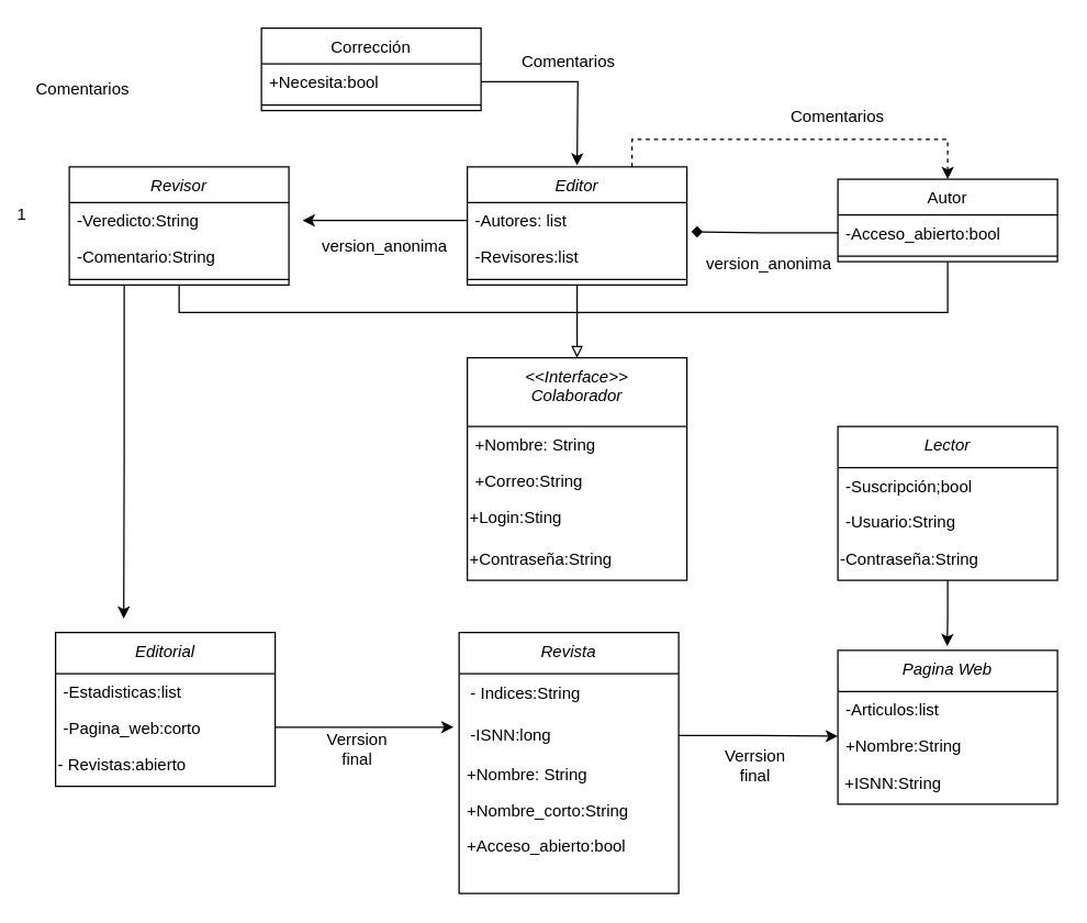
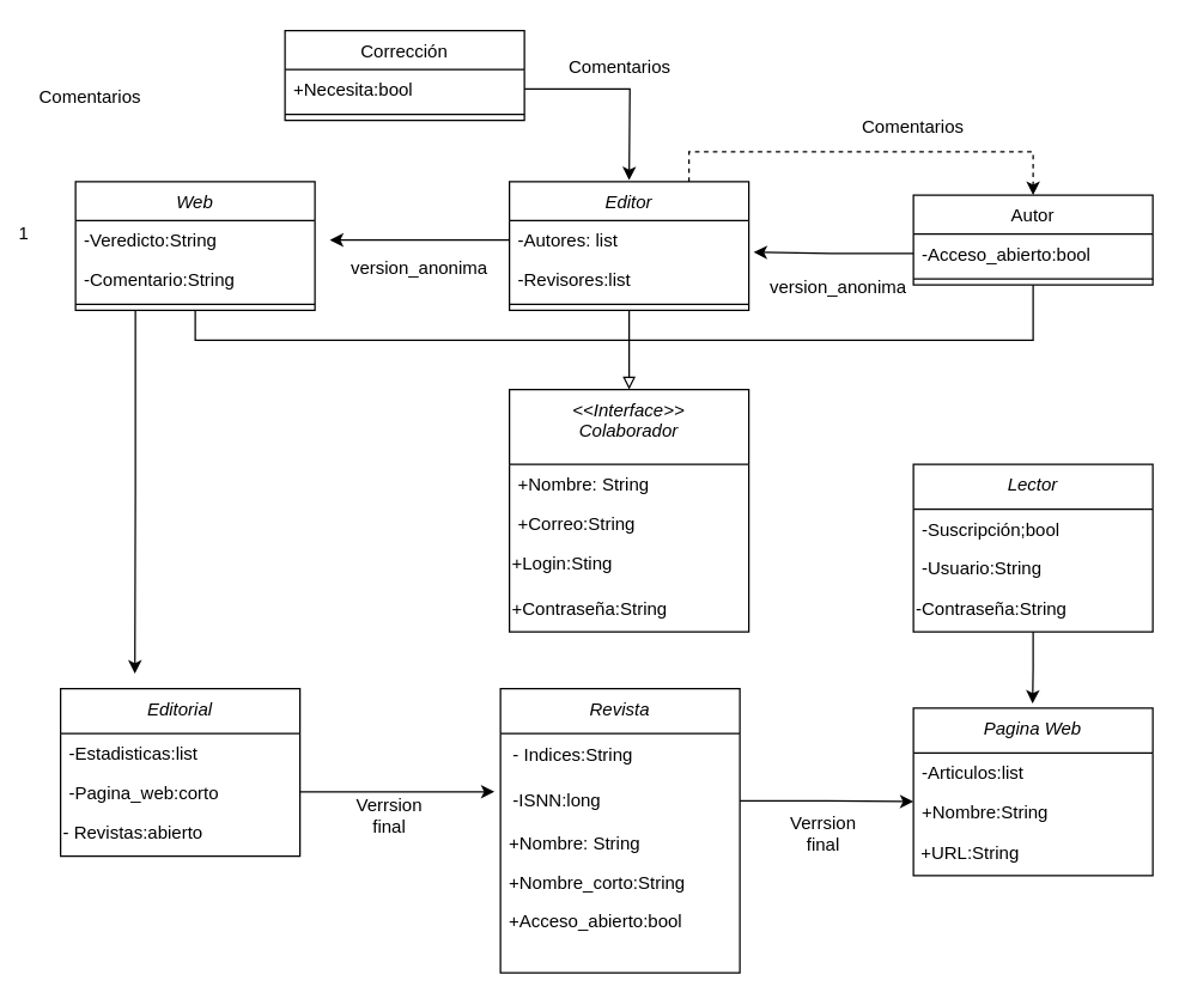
  <mxCell id="0" />
  <mxCell id="1" parent="0" />
  <mxCell id="2" style="edgeStyle=orthogonalEdgeStyle;rounded=0;orthogonalLoop=1;jettySize=auto;html=1;exitX=0.75;exitY=0;exitDx=0;exitDy=0;entryX=0.5;entryY=0;entryDx=0;entryDy=0;dashed=1;" edge="1" parent="1" source="4" target="9"><mxGeometry relative="1" as="geometry" /></mxCell>
  <mxCell id="3" style="edgeStyle=orthogonalEdgeStyle;rounded=0;orthogonalLoop=1;jettySize=auto;html=1;exitX=0.5;exitY=1;exitDx=0;exitDy=0;entryX=0.5;entryY=0;entryDx=0;entryDy=0;endArrow=block;endFill=0;" edge="1" parent="1" source="4" target="20"><mxGeometry relative="1" as="geometry" /></mxCell>
  <mxCell id="4" value="Editor" style="swimlane;fontStyle=2;align=center;verticalAlign=top;childLayout=stackLayout;horizontal=1;startSize=26;horizontalStack=0;resizeParent=1;resizeLast=0;collapsible=1;marginBottom=0;rounded=0;shadow=0;strokeWidth=1;" parent="1" vertex="1"><mxGeometry x="340" y="121" width="160" height="86" as="geometry"><mxRectangle x="230" y="140" width="160" height="26" as="alternateBounds" /></mxGeometry></mxCell>
  <mxCell id="5" style="edgeStyle=orthogonalEdgeStyle;rounded=0;orthogonalLoop=1;jettySize=auto;html=1;exitX=0;exitY=0.5;exitDx=0;exitDy=0;" edge="1" parent="4" source="6"><mxGeometry relative="1" as="geometry"><mxPoint x="-120" y="39" as="targetPoint" /></mxGeometry></mxCell>
  <mxCell id="6" value="-Autores: list" style="text;align=left;verticalAlign=top;spacingLeft=4;spacingRight=4;overflow=hidden;rotatable=0;points=[[0,0.5],[1,0.5]];portConstraint=eastwest;" parent="4" vertex="1"><mxGeometry y="26" width="160" height="26" as="geometry" /></mxCell>
  <mxCell id="7" value="-Revisores:list" style="text;align=left;verticalAlign=top;spacingLeft=4;spacingRight=4;overflow=hidden;rotatable=0;points=[[0,0.5],[1,0.5]];portConstraint=eastwest;rounded=0;shadow=0;html=0;" parent="4" vertex="1"><mxGeometry y="52" width="160" height="26" as="geometry" /></mxCell>
  <mxCell id="8" value="" style="line;html=1;strokeWidth=1;align=left;verticalAlign=middle;spacingTop=-1;spacingLeft=3;spacingRight=3;rotatable=0;labelPosition=right;points=[];portConstraint=eastwest;" parent="4" vertex="1"><mxGeometry y="78" width="160" height="8" as="geometry" /></mxCell>
  <mxCell id="9" value="Autor" style="swimlane;fontStyle=0;align=center;verticalAlign=top;childLayout=stackLayout;horizontal=1;startSize=26;horizontalStack=0;resizeParent=1;resizeLast=0;collapsible=1;marginBottom=0;rounded=0;shadow=0;strokeWidth=1;" parent="1" vertex="1"><mxGeometry x="610" y="130" width="160" height="60" as="geometry"><mxRectangle x="550" y="140" width="160" height="26" as="alternateBounds" /></mxGeometry></mxCell>
  <mxCell id="10" value="-Acceso_abierto:bool" style="text;align=left;verticalAlign=top;spacingLeft=4;spacingRight=4;overflow=hidden;rotatable=0;points=[[0,0.5],[1,0.5]];portConstraint=eastwest;" parent="9" vertex="1"><mxGeometry y="26" width="160" height="26" as="geometry" /></mxCell>
  <mxCell id="11" value="" style="line;html=1;strokeWidth=1;align=left;verticalAlign=middle;spacingTop=-1;spacingLeft=3;spacingRight=3;rotatable=0;labelPosition=right;points=[];portConstraint=eastwest;" parent="9" vertex="1"><mxGeometry y="52" width="160" height="8" as="geometry" /></mxCell>
  <mxCell id="12" value="1" style="resizable=0;align=right;verticalAlign=bottom;labelBackgroundColor=none;fontSize=12;fillColor=#d5e8d4;" connectable="0" vertex="1" parent="1"><mxGeometry x="20" y="164" as="geometry" /></mxCell>
  <mxCell id="13" style="edgeStyle=orthogonalEdgeStyle;rounded=0;orthogonalLoop=1;jettySize=auto;html=1;exitX=0.5;exitY=1;exitDx=0;exitDy=0;entryX=0.5;entryY=1;entryDx=0;entryDy=0;endArrow=none;endFill=0;" edge="1" parent="1" source="15" target="9"><mxGeometry relative="1" as="geometry" /></mxCell>
  <mxCell id="14" style="edgeStyle=orthogonalEdgeStyle;rounded=0;orthogonalLoop=1;jettySize=auto;html=1;exitX=0.25;exitY=1;exitDx=0;exitDy=0;endArrow=classic;endFill=1;" edge="1" parent="1" source="15"><mxGeometry relative="1" as="geometry"><mxPoint x="89.667" y="450" as="targetPoint" /></mxGeometry></mxCell>
- <mxCell id="15" value="Revisor" style="swimlane;fontStyle=2;align=center;verticalAlign=top;childLayout=stackLayout;horizontal=1;startSize=26;horizontalStack=0;resizeParent=1;resizeLast=0;collapsible=1;marginBottom=0;rounded=0;shadow=0;strokeWidth=1;" vertex="1" parent="1"><mxGeometry x="50" y="121" width="160" height="86" as="geometry"><mxRectangle x="230" y="140" width="160" height="26" as="alternateBounds" /></mxGeometry></mxCell>
+ <mxCell id="15" value="Web" style="swimlane;fontStyle=2;align=center;verticalAlign=top;childLayout=stackLayout;horizontal=1;startSize=26;horizontalStack=0;resizeParent=1;resizeLast=0;collapsible=1;marginBottom=0;rounded=0;shadow=0;strokeWidth=1;" vertex="1" parent="1"><mxGeometry x="50" y="121" width="160" height="86" as="geometry"><mxRectangle x="230" y="140" width="160" height="26" as="alternateBounds" /></mxGeometry></mxCell>
  <mxCell id="16" value="-Veredicto:String" style="text;align=left;verticalAlign=top;spacingLeft=4;spacingRight=4;overflow=hidden;rotatable=0;points=[[0,0.5],[1,0.5]];portConstraint=eastwest;" vertex="1" parent="15"><mxGeometry y="26" width="160" height="26" as="geometry" /></mxCell>
  <mxCell id="17" value="-Comentario:String" style="text;align=left;verticalAlign=top;spacingLeft=4;spacingRight=4;overflow=hidden;rotatable=0;points=[[0,0.5],[1,0.5]];portConstraint=eastwest;rounded=0;shadow=0;html=0;" vertex="1" parent="15"><mxGeometry y="52" width="160" height="26" as="geometry" /></mxCell>
  <mxCell id="18" value="" style="line;html=1;strokeWidth=1;align=left;verticalAlign=middle;spacingTop=-1;spacingLeft=3;spacingRight=3;rotatable=0;labelPosition=right;points=[];portConstraint=eastwest;" vertex="1" parent="15"><mxGeometry y="78" width="160" height="8" as="geometry" /></mxCell>
- <mxCell id="19" style="edgeStyle=orthogonalEdgeStyle;rounded=0;orthogonalLoop=1;jettySize=auto;html=1;exitX=0;exitY=0.5;exitDx=0;exitDy=0;entryX=1.02;entryY=0.815;entryDx=0;entryDy=0;entryPerimeter=0;endArrow=diamond;" edge="1" parent="1" source="10" target="6"><mxGeometry relative="1" as="geometry" /></mxCell>
+ <mxCell id="19" style="edgeStyle=orthogonalEdgeStyle;rounded=0;orthogonalLoop=1;jettySize=auto;html=1;exitX=0;exitY=0.5;exitDx=0;exitDy=0;entryX=1.02;entryY=0.815;entryDx=0;entryDy=0;entryPerimeter=0;" edge="1" parent="1" source="10" target="6"><mxGeometry relative="1" as="geometry" /></mxCell>
  <mxCell id="20" value="&lt;&lt;Interface&gt;&gt;&#10;Colaborador&#10;" style="swimlane;fontStyle=2;align=center;verticalAlign=top;childLayout=stackLayout;horizontal=1;startSize=50;horizontalStack=0;resizeParent=1;resizeLast=0;collapsible=1;marginBottom=0;rounded=0;shadow=0;strokeWidth=1;" vertex="1" parent="1"><mxGeometry x="340" y="260" width="160" height="162" as="geometry"><mxRectangle x="230" y="140" width="160" height="26" as="alternateBounds" /></mxGeometry></mxCell>
  <mxCell id="21" value="+Nombre: String" style="text;align=left;verticalAlign=top;spacingLeft=4;spacingRight=4;overflow=hidden;rotatable=0;points=[[0,0.5],[1,0.5]];portConstraint=eastwest;" vertex="1" parent="20"><mxGeometry y="50" width="160" height="26" as="geometry" /></mxCell>
  <mxCell id="22" value="+Correo:String&#10;" style="text;align=left;verticalAlign=top;spacingLeft=4;spacingRight=4;overflow=hidden;rotatable=0;points=[[0,0.5],[1,0.5]];portConstraint=eastwest;rounded=0;shadow=0;html=0;" vertex="1" parent="20"><mxGeometry y="76" width="160" height="26" as="geometry" /></mxCell>
  <mxCell id="23" value="+Login:Sting" style="text;html=1;strokeColor=none;fillColor=none;align=left;verticalAlign=middle;whiteSpace=wrap;rounded=0;" vertex="1" parent="20"><mxGeometry y="102" width="160" height="30" as="geometry" /></mxCell>
  <mxCell id="24" value="+Contraseña:String" style="text;html=1;strokeColor=none;fillColor=none;align=left;verticalAlign=middle;whiteSpace=wrap;rounded=0;" vertex="1" parent="20"><mxGeometry y="132" width="160" height="30" as="geometry" /></mxCell>
  <mxCell id="25" value="Corrección" style="swimlane;fontStyle=0;align=center;verticalAlign=top;childLayout=stackLayout;horizontal=1;startSize=26;horizontalStack=0;resizeParent=1;resizeLast=0;collapsible=1;marginBottom=0;rounded=0;shadow=0;strokeWidth=1;" vertex="1" parent="1"><mxGeometry x="190" y="20" width="160" height="60" as="geometry"><mxRectangle x="550" y="140" width="160" height="26" as="alternateBounds" /></mxGeometry></mxCell>
  <mxCell id="26" style="edgeStyle=orthogonalEdgeStyle;rounded=0;orthogonalLoop=1;jettySize=auto;html=1;exitX=1;exitY=0.5;exitDx=0;exitDy=0;" edge="1" parent="25" source="27"><mxGeometry relative="1" as="geometry"><mxPoint x="230" y="100" as="targetPoint" /></mxGeometry></mxCell>
  <mxCell id="27" value="+Necesita:bool" style="text;align=left;verticalAlign=top;spacingLeft=4;spacingRight=4;overflow=hidden;rotatable=0;points=[[0,0.5],[1,0.5]];portConstraint=eastwest;" vertex="1" parent="25"><mxGeometry y="26" width="160" height="26" as="geometry" /></mxCell>
  <mxCell id="28" value="" style="line;html=1;strokeWidth=1;align=left;verticalAlign=middle;spacingTop=-1;spacingLeft=3;spacingRight=3;rotatable=0;labelPosition=right;points=[];portConstraint=eastwest;" vertex="1" parent="25"><mxGeometry y="52" width="160" height="8" as="geometry" /></mxCell>
  <mxCell id="29" value="version_anonima" style="text;html=1;strokeColor=none;fillColor=none;align=center;verticalAlign=middle;whiteSpace=wrap;rounded=0;" vertex="1" parent="1"><mxGeometry x="250" y="164" width="60" height="30" as="geometry" /></mxCell>
  <mxCell id="30" value="version_anonima" style="text;html=1;strokeColor=none;fillColor=none;align=center;verticalAlign=middle;whiteSpace=wrap;rounded=0;" vertex="1" parent="1"><mxGeometry x="530" y="177" width="60" height="30" as="geometry" /></mxCell>
  <mxCell id="31" value="Comentarios" style="text;html=1;strokeColor=none;fillColor=none;align=center;verticalAlign=middle;whiteSpace=wrap;rounded=0;" vertex="1" parent="1"><mxGeometry x="30" y="50" width="60" height="30" as="geometry" /></mxCell>
  <mxCell id="32" value="Comentarios" style="text;html=1;strokeColor=none;fillColor=none;align=center;verticalAlign=middle;whiteSpace=wrap;rounded=0;" vertex="1" parent="1"><mxGeometry x="384" y="30" width="60" height="30" as="geometry" /></mxCell>
  <mxCell id="33" value="Comentarios" style="text;html=1;strokeColor=none;fillColor=none;align=center;verticalAlign=middle;whiteSpace=wrap;rounded=0;" vertex="1" parent="1"><mxGeometry x="580" y="70" width="60" height="30" as="geometry" /></mxCell>
  <mxCell id="34" value="Editorial" style="swimlane;fontStyle=2;align=center;verticalAlign=top;childLayout=stackLayout;horizontal=1;startSize=30;horizontalStack=0;resizeParent=1;resizeLast=0;collapsible=1;marginBottom=0;rounded=0;shadow=0;strokeWidth=1;" vertex="1" parent="1"><mxGeometry x="40" y="460" width="160" height="112" as="geometry"><mxRectangle x="230" y="140" width="160" height="26" as="alternateBounds" /></mxGeometry></mxCell>
  <mxCell id="35" value="-Estadisticas:list" style="text;align=left;verticalAlign=top;spacingLeft=4;spacingRight=4;overflow=hidden;rotatable=0;points=[[0,0.5],[1,0.5]];portConstraint=eastwest;" vertex="1" parent="34"><mxGeometry y="30" width="160" height="26" as="geometry" /></mxCell>
  <mxCell id="36" style="edgeStyle=orthogonalEdgeStyle;rounded=0;orthogonalLoop=1;jettySize=auto;html=1;exitX=1;exitY=0.5;exitDx=0;exitDy=0;endArrow=classic;endFill=1;" edge="1" parent="34" source="37"><mxGeometry relative="1" as="geometry"><mxPoint x="290" y="68.889" as="targetPoint" /></mxGeometry></mxCell>
  <mxCell id="37" value="-Pagina_web:corto" style="text;align=left;verticalAlign=top;spacingLeft=4;spacingRight=4;overflow=hidden;rotatable=0;points=[[0,0.5],[1,0.5]];portConstraint=eastwest;rounded=0;shadow=0;html=0;" vertex="1" parent="34"><mxGeometry y="56" width="160" height="26" as="geometry" /></mxCell>
  <mxCell id="38" value="- Revistas:abierto" style="text;html=1;strokeColor=none;fillColor=none;align=left;verticalAlign=middle;whiteSpace=wrap;rounded=0;" vertex="1" parent="34"><mxGeometry y="82" width="160" height="30" as="geometry" /></mxCell>
  <mxCell id="39" value="Revista" style="swimlane;fontStyle=2;align=center;verticalAlign=top;childLayout=stackLayout;horizontal=1;startSize=30;horizontalStack=0;resizeParent=1;resizeLast=0;collapsible=1;marginBottom=0;rounded=0;shadow=0;strokeWidth=1;" vertex="1" parent="1"><mxGeometry x="334" y="460" width="160" height="190" as="geometry"><mxRectangle x="230" y="140" width="160" height="26" as="alternateBounds" /></mxGeometry></mxCell>
  <mxCell id="40" value="&amp;nbsp; - Indices:String" style="text;html=1;strokeColor=none;fillColor=none;align=left;verticalAlign=middle;whiteSpace=wrap;rounded=0;" vertex="1" parent="39"><mxGeometry y="30" width="160" height="30" as="geometry" /></mxCell>
  <mxCell id="41" value="&amp;nbsp; -ISNN:long" style="text;html=1;strokeColor=none;fillColor=none;align=left;verticalAlign=middle;whiteSpace=wrap;rounded=0;" vertex="1" parent="39"><mxGeometry y="60" width="160" height="30" as="geometry" /></mxCell>
  <mxCell id="42" value="+Nombre: String" style="text;align=left;verticalAlign=top;spacingLeft=4;spacingRight=4;overflow=hidden;rotatable=0;points=[[0,0.5],[1,0.5]];portConstraint=eastwest;" vertex="1" parent="39"><mxGeometry y="90" width="160" height="26" as="geometry" /></mxCell>
  <mxCell id="43" value="+Nombre_corto:String" style="text;align=left;verticalAlign=top;spacingLeft=4;spacingRight=4;overflow=hidden;rotatable=0;points=[[0,0.5],[1,0.5]];portConstraint=eastwest;rounded=0;shadow=0;html=0;" vertex="1" parent="39"><mxGeometry y="116" width="160" height="26" as="geometry" /></mxCell>
  <mxCell id="44" value="+Acceso_abierto:bool" style="text;align=left;verticalAlign=top;spacingLeft=4;spacingRight=4;overflow=hidden;rotatable=0;points=[[0,0.5],[1,0.5]];portConstraint=eastwest;" vertex="1" parent="39"><mxGeometry y="142" width="160" height="26" as="geometry" /></mxCell>
  <mxCell id="45" value="Pagina Web" style="swimlane;fontStyle=2;align=center;verticalAlign=top;childLayout=stackLayout;horizontal=1;startSize=30;horizontalStack=0;resizeParent=1;resizeLast=0;collapsible=1;marginBottom=0;rounded=0;shadow=0;strokeWidth=1;" vertex="1" parent="1"><mxGeometry x="610" y="473" width="160" height="112" as="geometry"><mxRectangle x="230" y="140" width="160" height="26" as="alternateBounds" /></mxGeometry></mxCell>
  <mxCell id="46" value="-Articulos:list" style="text;align=left;verticalAlign=top;spacingLeft=4;spacingRight=4;overflow=hidden;rotatable=0;points=[[0,0.5],[1,0.5]];portConstraint=eastwest;rounded=0;shadow=0;html=0;" vertex="1" parent="45"><mxGeometry y="30" width="160" height="26" as="geometry" /></mxCell>
  <mxCell id="47" value="+Nombre:String" style="text;align=left;verticalAlign=top;spacingLeft=4;spacingRight=4;overflow=hidden;rotatable=0;points=[[0,0.5],[1,0.5]];portConstraint=eastwest;" vertex="1" parent="45"><mxGeometry y="56" width="160" height="26" as="geometry" /></mxCell>
- <mxCell id="48" value="&amp;nbsp;+ISNN:String" style="text;html=1;strokeColor=none;fillColor=none;align=left;verticalAlign=middle;whiteSpace=wrap;rounded=0;" vertex="1" parent="45"><mxGeometry y="82" width="160" height="30" as="geometry" /></mxCell>
+ <mxCell id="48" value="&amp;nbsp;+URL:String" style="text;html=1;strokeColor=none;fillColor=none;align=left;verticalAlign=middle;whiteSpace=wrap;rounded=0;" vertex="1" parent="45"><mxGeometry y="82" width="160" height="30" as="geometry" /></mxCell>
  <mxCell id="49" value="Verrsion final" style="text;html=1;strokeColor=none;fillColor=none;align=center;verticalAlign=middle;whiteSpace=wrap;rounded=0;" vertex="1" parent="1"><mxGeometry x="230" y="530" width="60" height="30" as="geometry" /></mxCell>
  <mxCell id="50" value="Verrsion final" style="text;html=1;strokeColor=none;fillColor=none;align=center;verticalAlign=middle;whiteSpace=wrap;rounded=0;" vertex="1" parent="1"><mxGeometry x="520" y="542" width="60" height="30" as="geometry" /></mxCell>
  <mxCell id="51" style="edgeStyle=orthogonalEdgeStyle;rounded=0;orthogonalLoop=1;jettySize=auto;html=1;exitX=1;exitY=0.5;exitDx=0;exitDy=0;endArrow=classic;endFill=1;entryX=0;entryY=0.252;entryDx=0;entryDy=0;entryPerimeter=0;" edge="1" parent="1" source="41" target="47"><mxGeometry relative="1" as="geometry"><mxPoint x="580" y="535.556" as="targetPoint" /></mxGeometry></mxCell>
  <mxCell id="52" value="Lector" style="swimlane;fontStyle=2;align=center;verticalAlign=top;childLayout=stackLayout;horizontal=1;startSize=30;horizontalStack=0;resizeParent=1;resizeLast=0;collapsible=1;marginBottom=0;rounded=0;shadow=0;strokeWidth=1;" vertex="1" parent="1"><mxGeometry x="610" y="310" width="160" height="112" as="geometry"><mxRectangle x="230" y="140" width="160" height="26" as="alternateBounds" /></mxGeometry></mxCell>
  <mxCell id="53" value="-Suscripción;bool" style="text;align=left;verticalAlign=top;spacingLeft=4;spacingRight=4;overflow=hidden;rotatable=0;points=[[0,0.5],[1,0.5]];portConstraint=eastwest;rounded=0;shadow=0;html=0;" vertex="1" parent="52"><mxGeometry y="30" width="160" height="26" as="geometry" /></mxCell>
  <mxCell id="54" value="-Usuario:String" style="text;align=left;verticalAlign=top;spacingLeft=4;spacingRight=4;overflow=hidden;rotatable=0;points=[[0,0.5],[1,0.5]];portConstraint=eastwest;" vertex="1" parent="52"><mxGeometry y="56" width="160" height="26" as="geometry" /></mxCell>
  <mxCell id="55" style="edgeStyle=orthogonalEdgeStyle;rounded=0;orthogonalLoop=1;jettySize=auto;html=1;exitX=0.5;exitY=1;exitDx=0;exitDy=0;endArrow=classic;endFill=1;" edge="1" parent="52" source="56"><mxGeometry relative="1" as="geometry"><mxPoint x="79.667" y="160" as="targetPoint" /></mxGeometry></mxCell>
  <mxCell id="56" value="-Contraseña:String" style="text;html=1;strokeColor=none;fillColor=none;align=left;verticalAlign=middle;whiteSpace=wrap;rounded=0;" vertex="1" parent="52"><mxGeometry y="82" width="160" height="30" as="geometry" /></mxCell>
